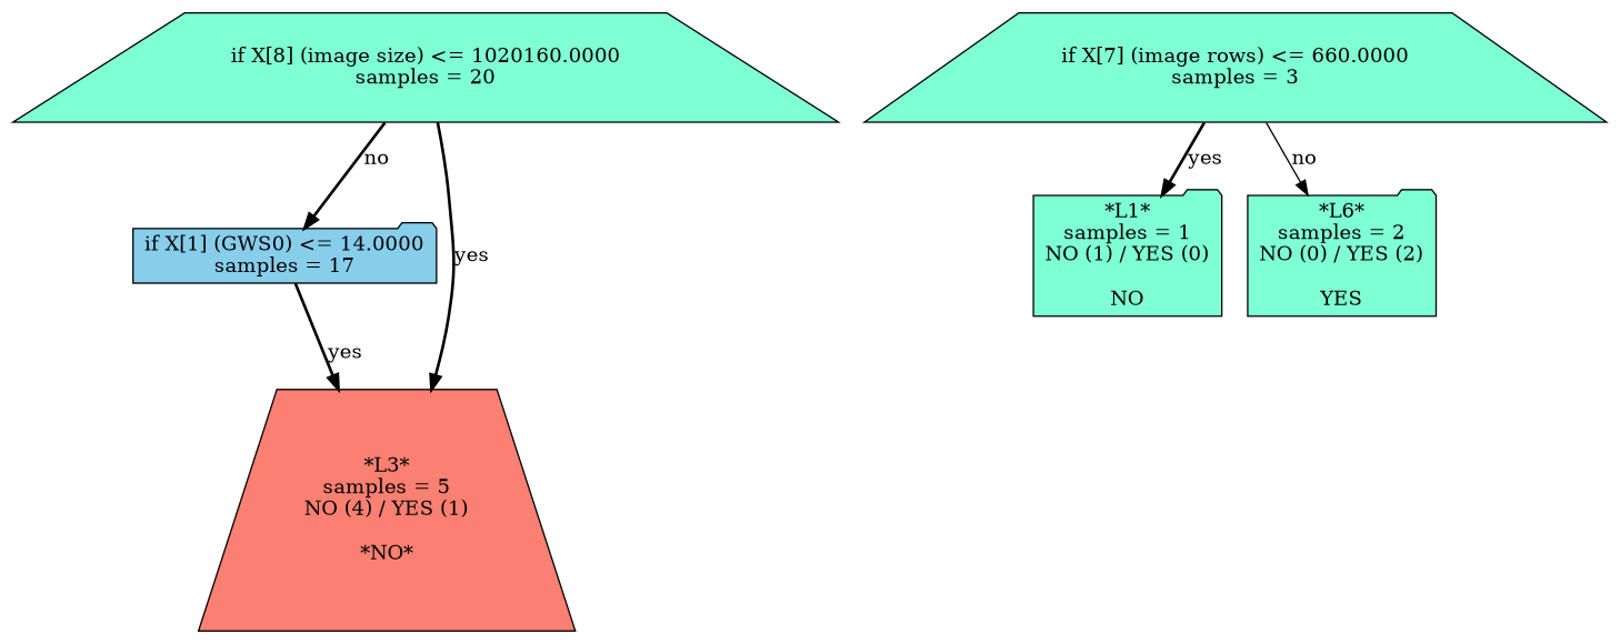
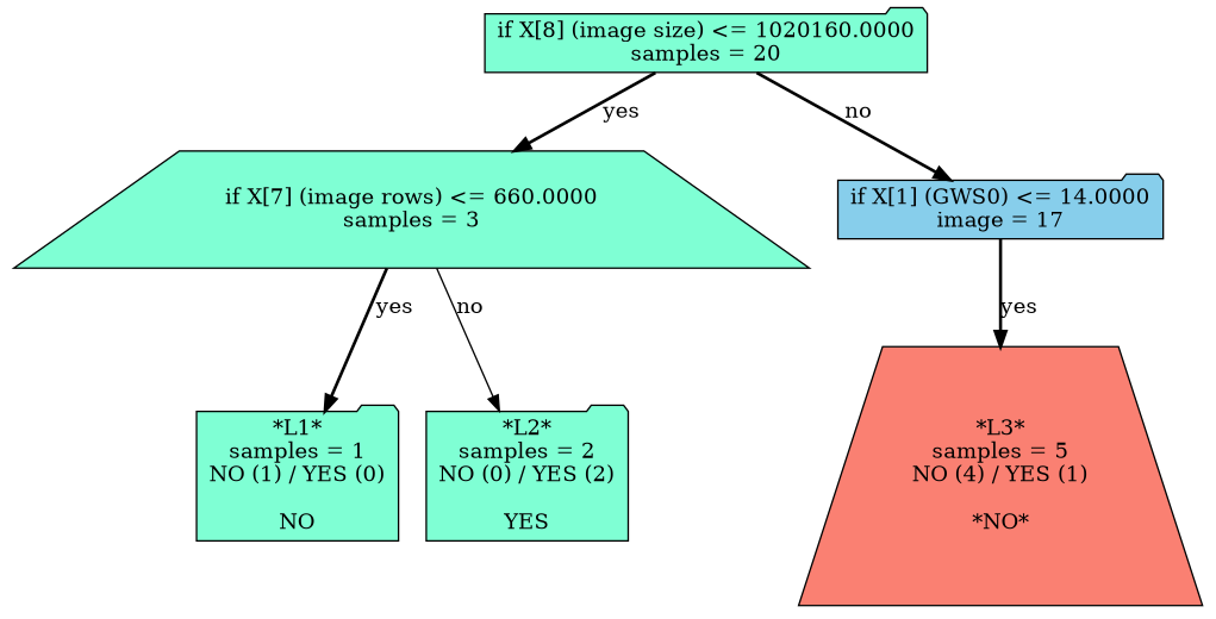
  digraph {
    node [fillcolor=aquamarine shape=trapezium style=filled]
    edge [style=bold]
-   n1 [label="if X[8] (image size) <= 1020160.0000\nsamples = 20"]
+   n1 [label="if X[8] (image size) <= 1020160.0000\nsamples = 20" shape=folder]
    n2 [label="if X[7] (image rows) <= 660.0000\nsamples = 3"]
-   n3 [fillcolor=skyblue label="if X[1] (GWS0) <= 14.0000\nsamples = 17" shape=folder]
+   n3 [fillcolor=skyblue label="if X[1] (GWS0) <= 14.0000\nimage = 17" shape=folder]
    n4 [label="*L1*\nsamples = 1\nNO (1) / YES (0)\n\nNO" shape=folder]
-   n5 [label="*L6*\nsamples = 2\nNO (0) / YES (2)\n\nYES" shape=folder]
+   n5 [label="*L2*\nsamples = 2\nNO (0) / YES (2)\n\nYES" shape=folder]
    n6 [fillcolor=salmon label="*L3*\nsamples = 5\nNO (4) / YES (1)\n\n*NO*"]
-   n1 -> n6 [label=yes]
+   n1 -> n2 [label=yes]
    n1 -> n3 [label=no]
    n2 -> n4 [label=yes]
    n2 -> n5 [label=no style=solid]
    n3 -> n6 [label=yes]
  }
